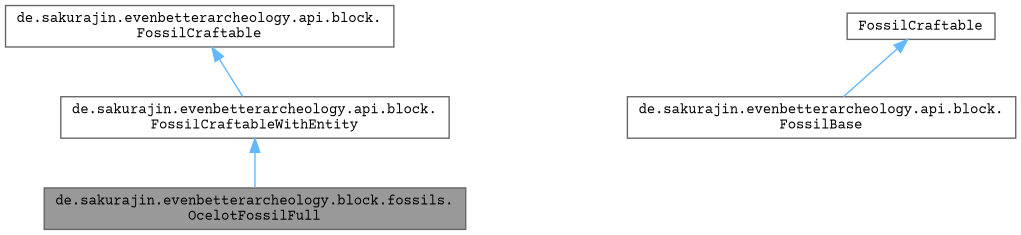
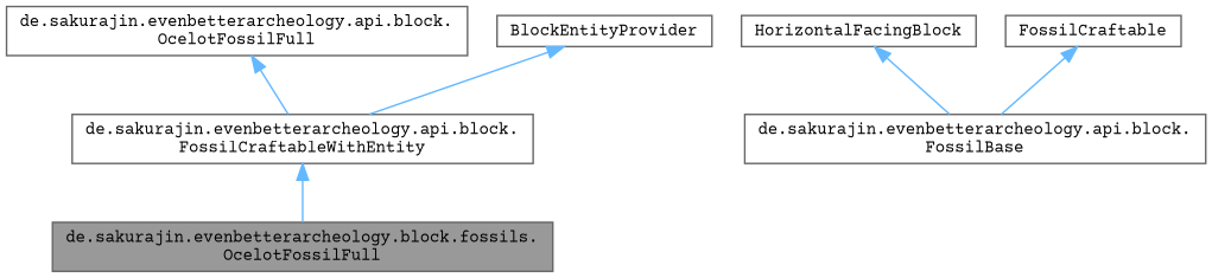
  digraph {
    fontname="Courier Prime"
    node [color=gray40 fillcolor=white fontname="Courier Prime" fontsize=10 shape=box style=filled]
    edge [color=steelblue1 dir=back fontname="Courier Prime" fontsize=10 labelfontname=Helvetica labelfontsize=10 style=solid]
    n1 [fillcolor=grey60 fontcolor=black height=0.2 label="de.sakurajin.evenbetterarcheology.block.fossils.\lOcelotFossilFull" width=0.4]
    n2 [height=0.2 label="de.sakurajin.evenbetterarcheology.api.block.\lFossilCraftableWithEntity" width=0.4]
-   n3 [height=0.2 label="de.sakurajin.evenbetterarcheology.api.block.\lFossilCraftable" width=0.4]
+   n3 [height=0.2 label="de.sakurajin.evenbetterarcheology.api.block.\lOcelotFossilFull" width=0.4]
    n4 [height=0.2 label="de.sakurajin.evenbetterarcheology.api.block.\lFossilBase" width=0.4]
+   n5 [height=0.2 label=HorizontalFacingBlock width=0.4]
    n6 [height=0.2 label=FossilCraftable width=0.4]
+   n7 [height=0.2 label=BlockEntityProvider width=0.4]
    n2 -> n1
    n3 -> n2
+   n5 -> n4
    n6 -> n4
+   n7 -> n2
  }
